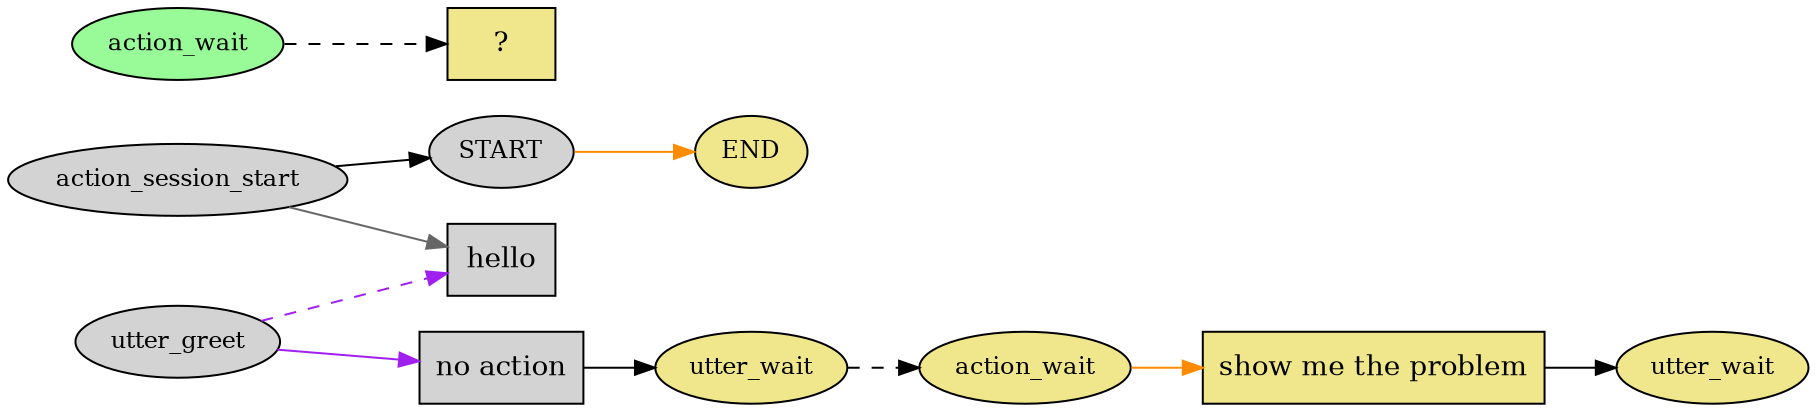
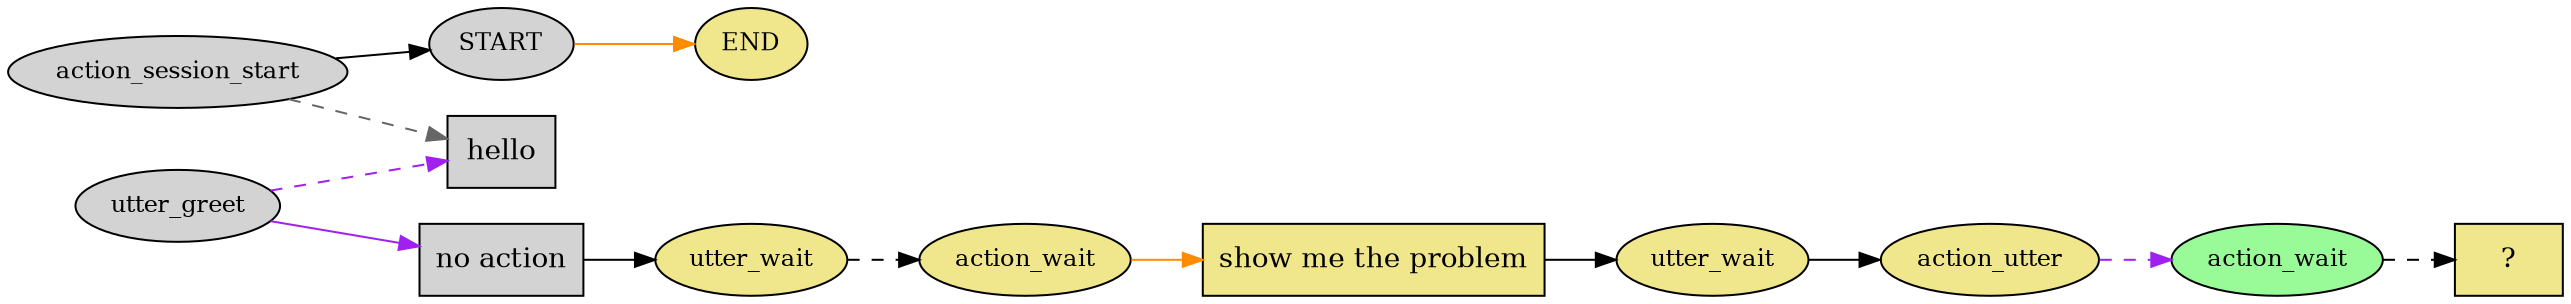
  digraph {
    rankdir=LR
    node [fillcolor=khaki fontsize=12 style=filled]
    edge [color=black style=solid]
    n1 [fillcolor=lightgrey label=START]
    n2 [label=END]
    n3 [fillcolor=lightgrey label=action_session_start]
    n4 [fillcolor=lightgrey label=hello shape=rect fontsize=""]
    n5 [fillcolor=lightgrey label=utter_greet]
    n6 [fillcolor=lightgrey label="no action" shape=rect fontsize=""]
    n7 [label=utter_wait]
    n8 [label=action_wait]
    n9 [label="show me the problem" shape=rect fontsize=""]
    n10 [label=utter_wait]
+   n11 [label=action_utter]
    n12 [fillcolor=palegreen label=action_wait]
    n13 [label="  ?  " shape=rect fontsize=""]
    n1 -> n2 [color=darkorange]
    n3 -> n1
-   n3 -> n4 [color=gray40]
+   n3 -> n4 [color=gray40 style=dashed]
    n5 -> n4 [color=purple style=dashed]
    n5 -> n6 [color=purple]
    n6 -> n7
    n7 -> n8 [style=dashed]
    n8 -> n9 [color=darkorange]
    n9 -> n10
+   n10 -> n11
+   n11 -> n12 [color=purple style=dashed]
    n12 -> n13 [style=dashed]
  }
